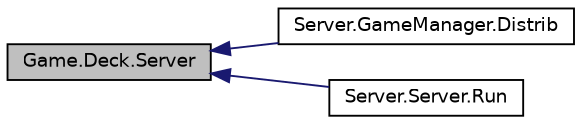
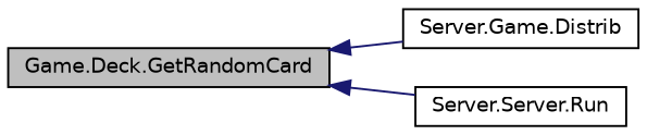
  digraph {
    rankdir=LR
    node [color=black fillcolor=white fontname=Helvetica fontsize=10 shape=record style=filled]
    edge [color=midnightblue dir=back fontname=Helvetica fontsize=10 labelfontname=Helvetica labelfontsize=10 style=solid]
-   n1 [fillcolor=grey75 fontcolor=black height=0.2 label="Game.Deck.Server" width=0.4]
-   n2 [height=0.2 label="Server.GameManager.Distrib" width=0.4]
+   n1 [fillcolor=grey75 fontcolor=black height=0.2 label="Game.Deck.GetRandomCard" width=0.4]
+   n2 [height=0.2 label="Server.Game.Distrib" width=0.4]
    n3 [height=0.2 label="Server.Server.Run" width=0.4]
    n1 -> n2
    n1 -> n3
  }
